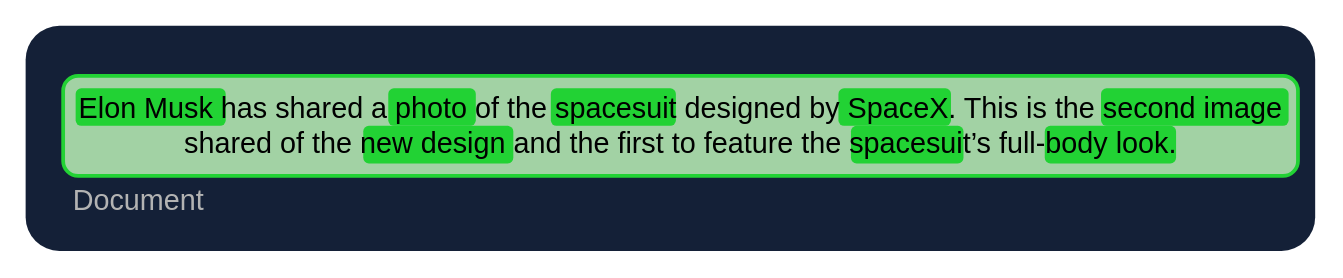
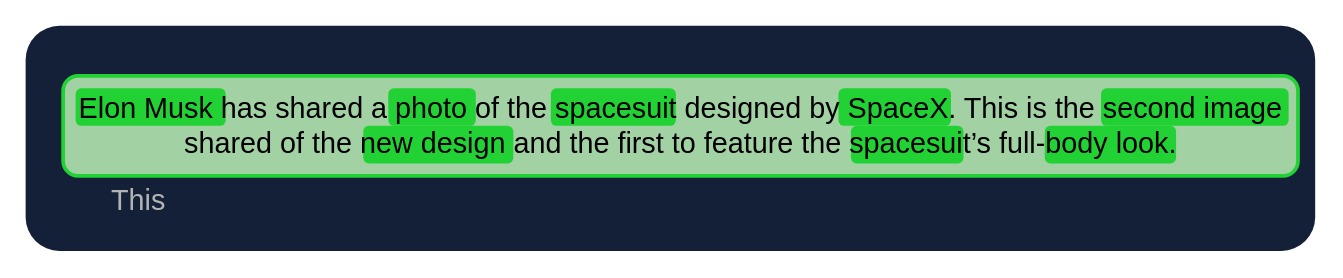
  <mxCell id="0" />
  <mxCell id="1" parent="0" />
  <mxCell id="2" value="" style="rounded=1;whiteSpace=wrap;html=1;strokeColor=none;strokeWidth=3;align=center;verticalAlign=middle;fontFamily=Helvetica;fontSize=12;fontColor=default;fillColor=#142037;" parent="1" vertex="1"><mxGeometry x="20" y="20" width="1031.25" height="180" as="geometry" /></mxCell>
  <mxCell id="3" value="" style="rounded=1;whiteSpace=wrap;html=1;strokeColor=#22D234;fillColor=#A2D2A4;strokeWidth=3;" parent="1" vertex="1"><mxGeometry x="50" y="60" width="987.5" height="80" as="geometry" /></mxCell>
  <mxCell id="4" style="edgeStyle=orthogonalEdgeStyle;rounded=0;orthogonalLoop=1;jettySize=auto;html=1;exitX=0.5;exitY=1;exitDx=0;exitDy=0;" parent="1" edge="1"><mxGeometry relative="1" as="geometry"><mxPoint x="120" y="60" as="sourcePoint" /><mxPoint x="120" y="60" as="targetPoint" /></mxGeometry></mxCell>
- <mxCell id="5" value="&lt;span style=&quot;color: rgb(179, 179, 179);&quot;&gt;&lt;font style=&quot;font-size: 23px;&quot;&gt;Document&lt;/font&gt;&lt;/span&gt;" style="text;html=1;align=center;verticalAlign=middle;resizable=0;points=[];autosize=1;strokeColor=none;fillColor=none;fontFamily=Helvetica;fontSize=12;fontColor=default;" parent="1" vertex="1"><mxGeometry x="45" y="140" width="130" height="40" as="geometry" /></mxCell>
+ <mxCell id="5" value="&lt;span style=&quot;color: rgb(179, 179, 179);&quot;&gt;&lt;font style=&quot;font-size: 23px;&quot;&gt;This&lt;/font&gt;&lt;/span&gt;" style="text;html=1;align=center;verticalAlign=middle;resizable=0;points=[];autosize=1;strokeColor=none;fillColor=none;fontFamily=Helvetica;fontSize=12;fontColor=default;" parent="1" vertex="1"><mxGeometry x="45" y="140" width="130" height="40" as="geometry" /></mxCell>
  <mxCell id="6" value="" style="rounded=1;whiteSpace=wrap;html=1;strokeColor=none;strokeWidth=3;align=center;verticalAlign=middle;fontFamily=Helvetica;fontSize=12;fontColor=default;fillColor=#22D234;" vertex="1" parent="1"><mxGeometry x="60" y="70" width="120" height="30" as="geometry" /></mxCell>
  <mxCell id="7" value="" style="rounded=1;whiteSpace=wrap;html=1;strokeColor=none;strokeWidth=3;align=center;verticalAlign=middle;fontFamily=Helvetica;fontSize=12;fontColor=default;fillColor=#22D234;" vertex="1" parent="1"><mxGeometry x="310" y="70" width="70" height="30" as="geometry" /></mxCell>
  <mxCell id="8" value="" style="rounded=1;whiteSpace=wrap;html=1;strokeColor=none;strokeWidth=3;align=center;verticalAlign=middle;fontFamily=Helvetica;fontSize=12;fontColor=default;fillColor=#22D234;" vertex="1" parent="1"><mxGeometry x="440" y="70" width="100" height="30" as="geometry" /></mxCell>
  <mxCell id="9" value="" style="rounded=1;whiteSpace=wrap;html=1;strokeColor=none;strokeWidth=3;align=center;verticalAlign=middle;fontFamily=Helvetica;fontSize=12;fontColor=default;fillColor=#22D234;" vertex="1" parent="1"><mxGeometry x="670" y="70" width="90" height="30" as="geometry" /></mxCell>
  <mxCell id="10" value="" style="rounded=1;whiteSpace=wrap;html=1;strokeColor=none;strokeWidth=3;align=center;verticalAlign=middle;fontFamily=Helvetica;fontSize=12;fontColor=default;fillColor=#22D234;" vertex="1" parent="1"><mxGeometry x="880" y="70" width="150" height="30" as="geometry" /></mxCell>
  <mxCell id="11" value="" style="rounded=1;whiteSpace=wrap;html=1;strokeColor=none;strokeWidth=3;align=center;verticalAlign=middle;fontFamily=Helvetica;fontSize=12;fontColor=default;fillColor=#22D234;" vertex="1" parent="1"><mxGeometry x="835" y="100" width="105" height="30" as="geometry" /></mxCell>
  <mxCell id="12" value="" style="rounded=1;whiteSpace=wrap;html=1;strokeColor=none;strokeWidth=3;align=center;verticalAlign=middle;fontFamily=Helvetica;fontSize=12;fontColor=default;fillColor=#22D234;" vertex="1" parent="1"><mxGeometry x="290" y="100" width="120" height="30" as="geometry" /></mxCell>
  <mxCell id="13" value="" style="rounded=1;whiteSpace=wrap;html=1;strokeColor=none;strokeWidth=3;align=center;verticalAlign=middle;fontFamily=Helvetica;fontSize=12;fontColor=default;fillColor=#22D234;" vertex="1" parent="1"><mxGeometry x="680" y="100" width="90" height="30" as="geometry" /></mxCell>
  <mxCell id="14" value="&lt;font style=&quot;font-size: 23px;&quot;&gt;Elon Musk has shared a photo of the spacesuit designed by SpaceX. This is the second image shared of the new design and the first to feature the spacesuit’s full-body look.&lt;/font&gt;" style="text;html=1;align=center;verticalAlign=middle;whiteSpace=wrap;rounded=0;" vertex="1" parent="1"><mxGeometry x="38.75" y="65" width="1010" height="70" as="geometry" /></mxCell>
